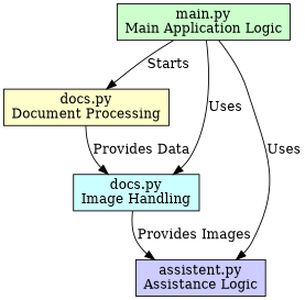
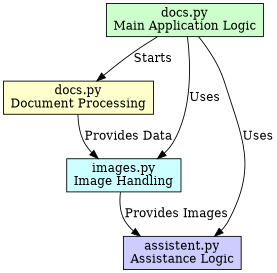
  digraph {
    node [shape=box style=filled]
-   n1 [fillcolor="#CCFFCC" label="main.py\nMain Application Logic"]
+   n1 [fillcolor="#CCFFCC" label="docs.py\nMain Application Logic"]
    n2 [fillcolor="#FFFFCC" label="docs.py\nDocument Processing"]
-   n3 [fillcolor="#CCFFFF" label="docs.py\nImage Handling"]
+   n3 [fillcolor="#CCFFFF" label="images.py\nImage Handling"]
    n4 [fillcolor="#CCCCFF" label="assistent.py\nAssistance Logic"]
    n1 -> n2 [label=Starts]
    n1 -> n3 [label=Uses]
    n1 -> n4 [label=Uses]
    n2 -> n3 [label="Provides Data"]
    n3 -> n4 [label="Provides Images"]
  }
